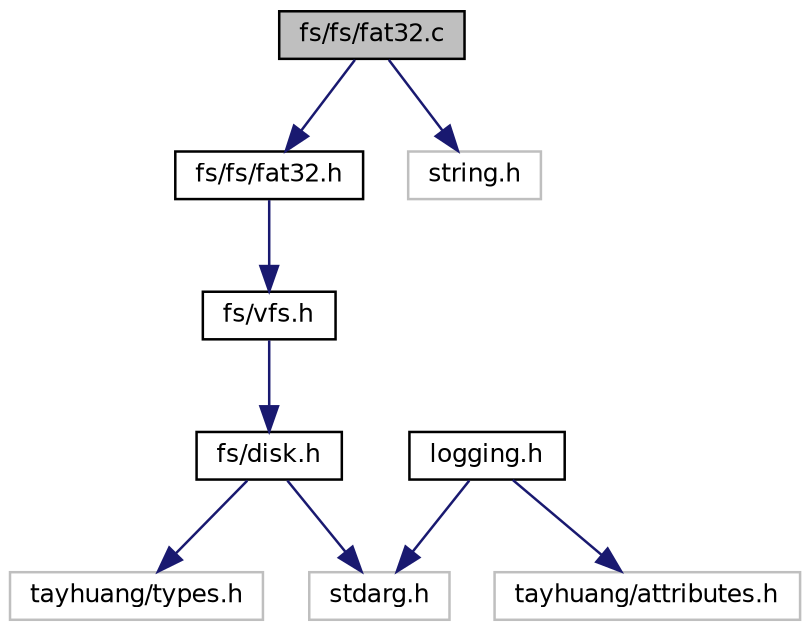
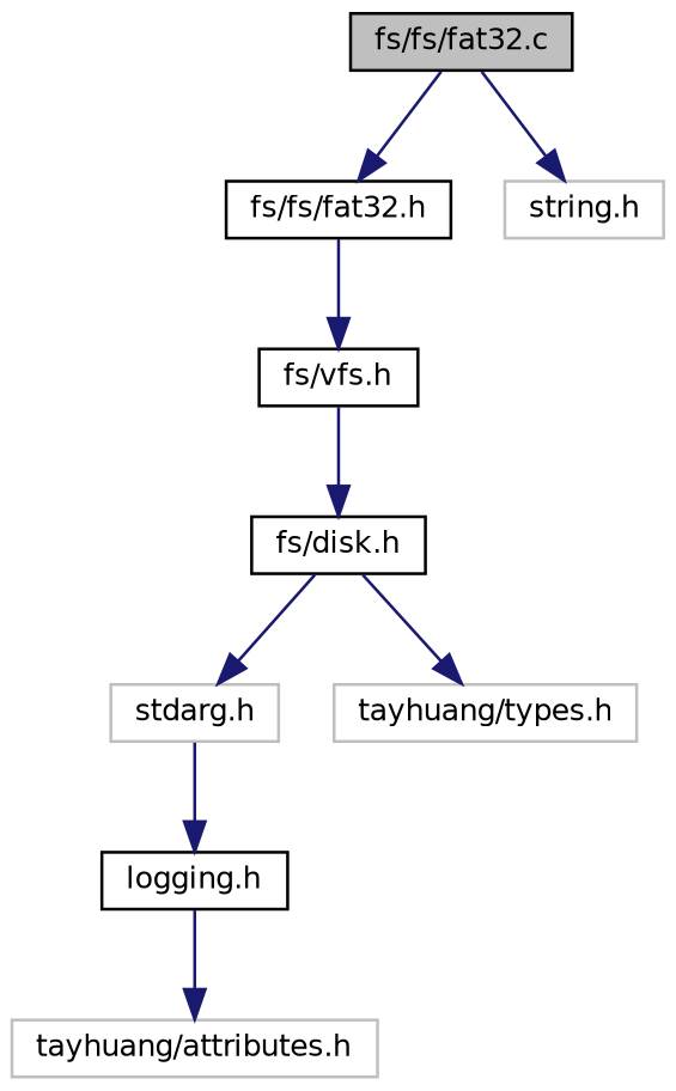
  digraph {
    node [color=black fillcolor=white fontname=Helvetica fontsize=10 shape=record style=filled]
    edge [color=midnightblue fontname=Helvetica fontsize=10 labelfontname=Helvetica labelfontsize=10 style=solid]
    n1 [fillcolor=grey75 fontcolor=black height=0.2 label="fs/fs/fat32.c" width=0.4]
    n2 [height=0.2 label="fs/fs/fat32.h" width=0.4]
    n3 [color=grey75 height=0.2 label="string.h" width=0.4]
    n4 [height=0.2 label="fs/vfs.h" width=0.4]
    n5 [height=0.2 label="logging.h" width=0.4]
    n6 [color=grey75 height=0.2 label="tayhuang/attributes.h" width=0.4]
    n7 [color=grey75 height=0.2 label="stdarg.h" width=0.4]
    n8 [height=0.2 label="fs/disk.h" width=0.4]
    n9 [color=grey75 height=0.2 label="tayhuang/types.h" width=0.4]
    n1 -> n2
    n1 -> n3
    n2 -> n4
    n4 -> n8
    n5 -> n6
-   n5 -> n7
+   n7 -> n5
    n8 -> n7
    n8 -> n9
  }
